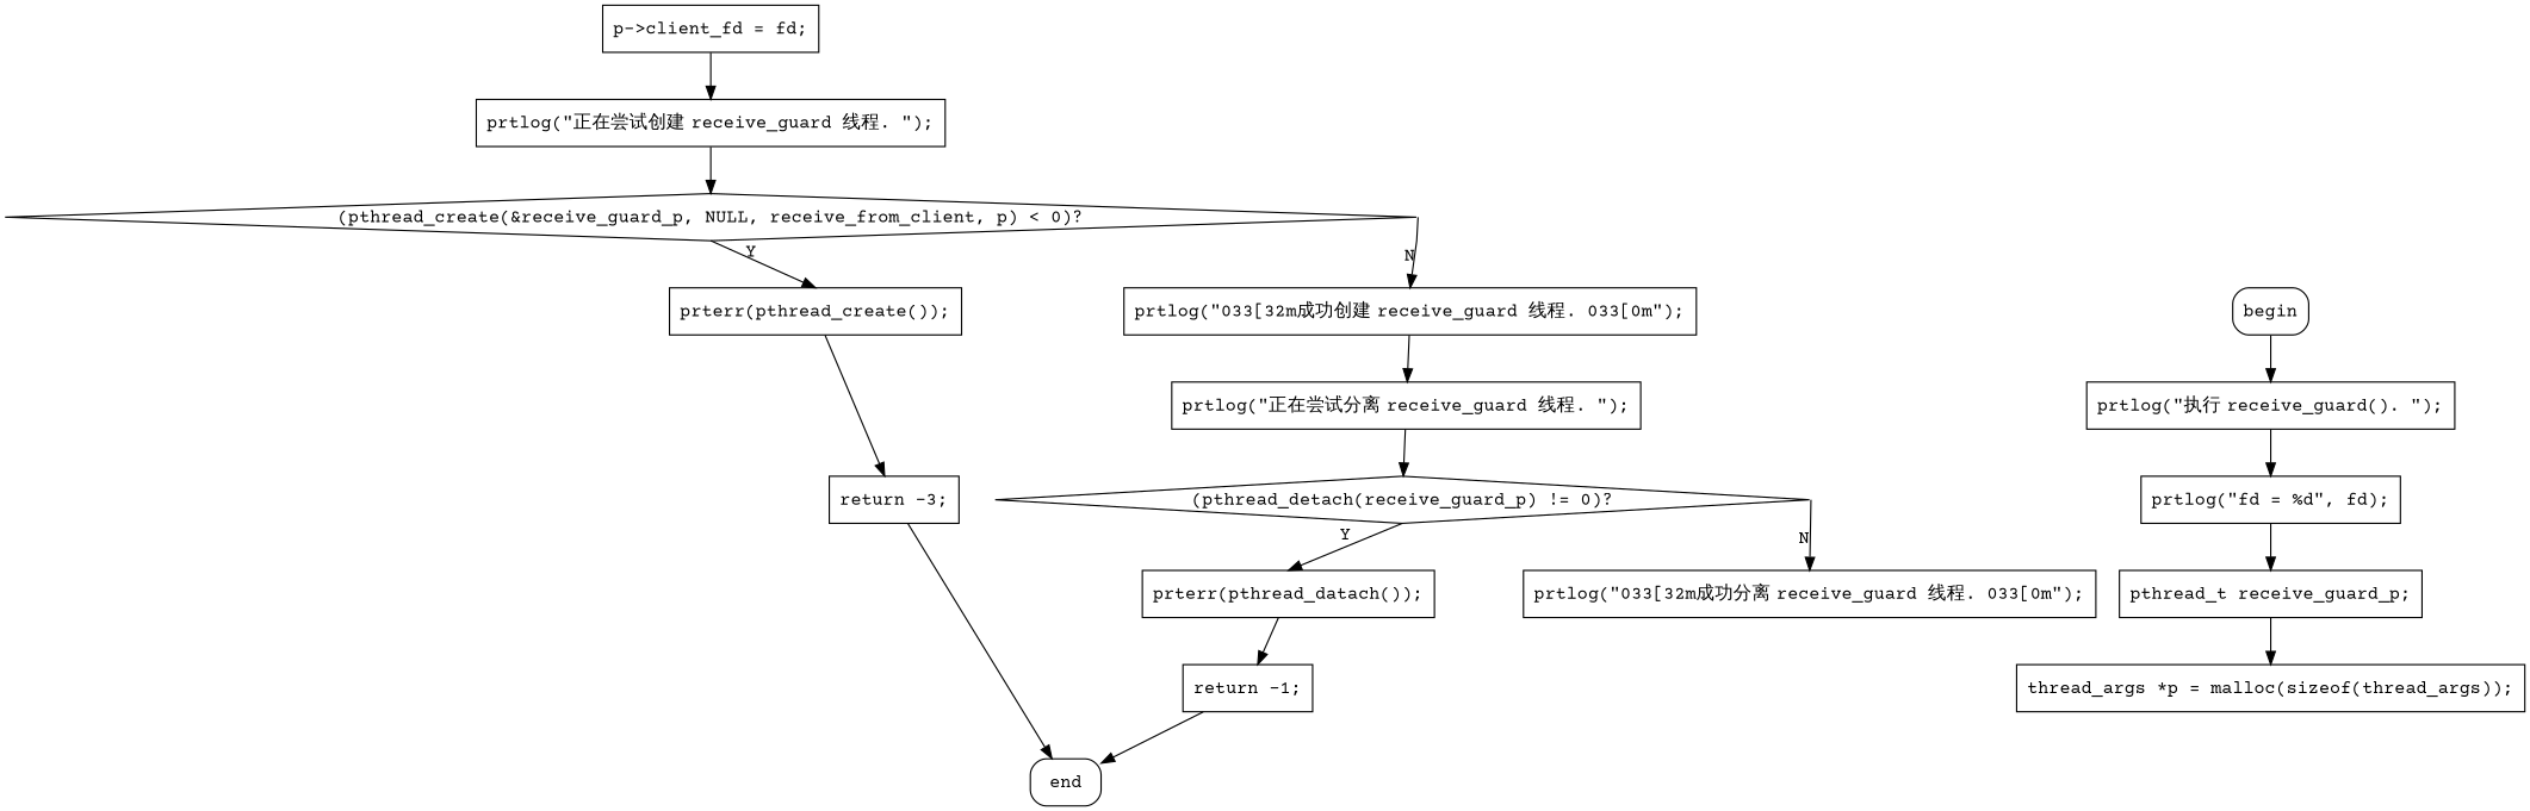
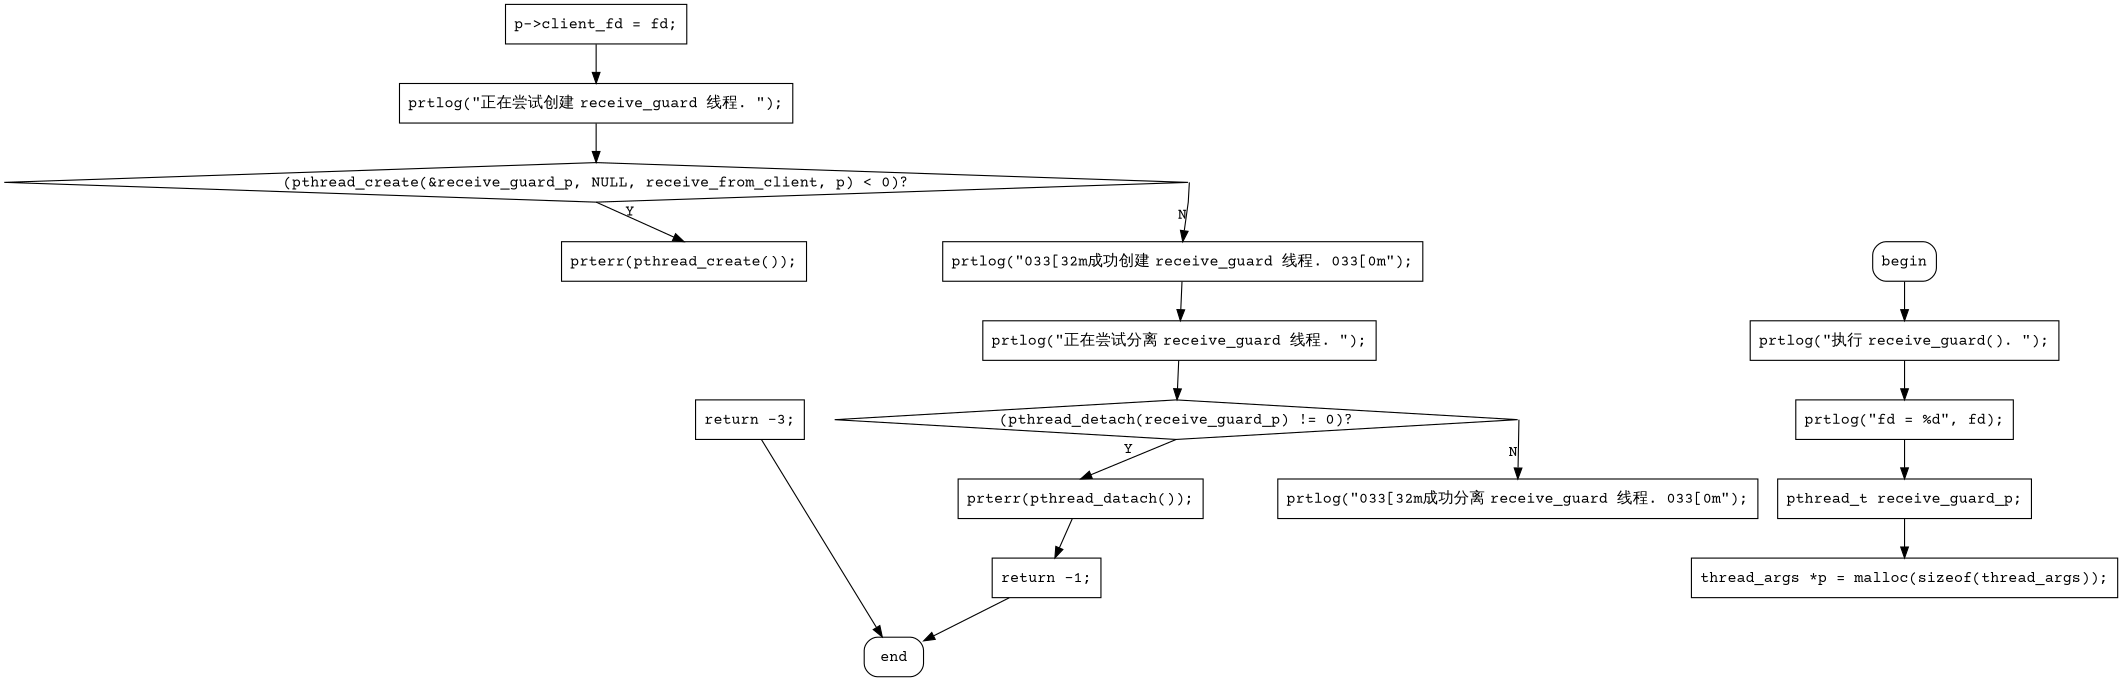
  digraph {
    fontname="Courier Prime"
    splines=polyline
    node [fontname="Courier Prime" shape=box]
    edge [fontname="Courier Prime"]
    n1 [label=end style=rounded]
    n2 [label=begin style=rounded]
    n3 [label="prtlog(\"执行 receive_guard(). \");"]
    n4 [label="prtlog(\"fd = %d\", fd);"]
    n5 [label="pthread_t receive_guard_p;"]
    n6 [label="thread_args *p = malloc(sizeof(thread_args));"]
    n7 [label="p->client_fd = fd;"]
    n8 [label="prtlog(\"正在尝试创建 receive_guard 线程. \");"]
    n9 [label="(pthread_create(&receive_guard_p, NULL, receive_from_client, p) < 0)?" shape=diamond]
    n10 [label="prterr(pthread_create());"]
    n11 [label="prtlog(\"\033[32m成功创建 receive_guard 线程. \033[0m\");"]
    n12 [label="return -3;"]
    n13 [label="prtlog(\"正在尝试分离 receive_guard 线程. \");"]
    n14 [label="(pthread_detach(receive_guard_p) != 0)?" shape=diamond]
    n15 [label="prterr(pthread_datach());"]
    n16 [label="prtlog(\"\033[32m成功分离 receive_guard 线程. \033[0m\");"]
    n17 [label="return -1;"]
    subgraph sub_1 {
      rank=sink
      n1
    }
    n2 -> n3
    n3 -> n4
    n4 -> n5
    n5 -> n6
    n7 -> n8
    n8 -> n9
    n9 -> n10 [headport=n tailport=s xlabel=Y]
    n9 -> n11 [headport=n tailport=e xlabel=N]
-   n10 -> n12
    n11 -> n13
    n12 -> n1
    n13 -> n14
    n14 -> n15 [headport=n tailport=s xlabel=Y]
    n14 -> n16 [headport=n tailport=e xlabel=N]
    n15 -> n17
    n17 -> n1
  }
